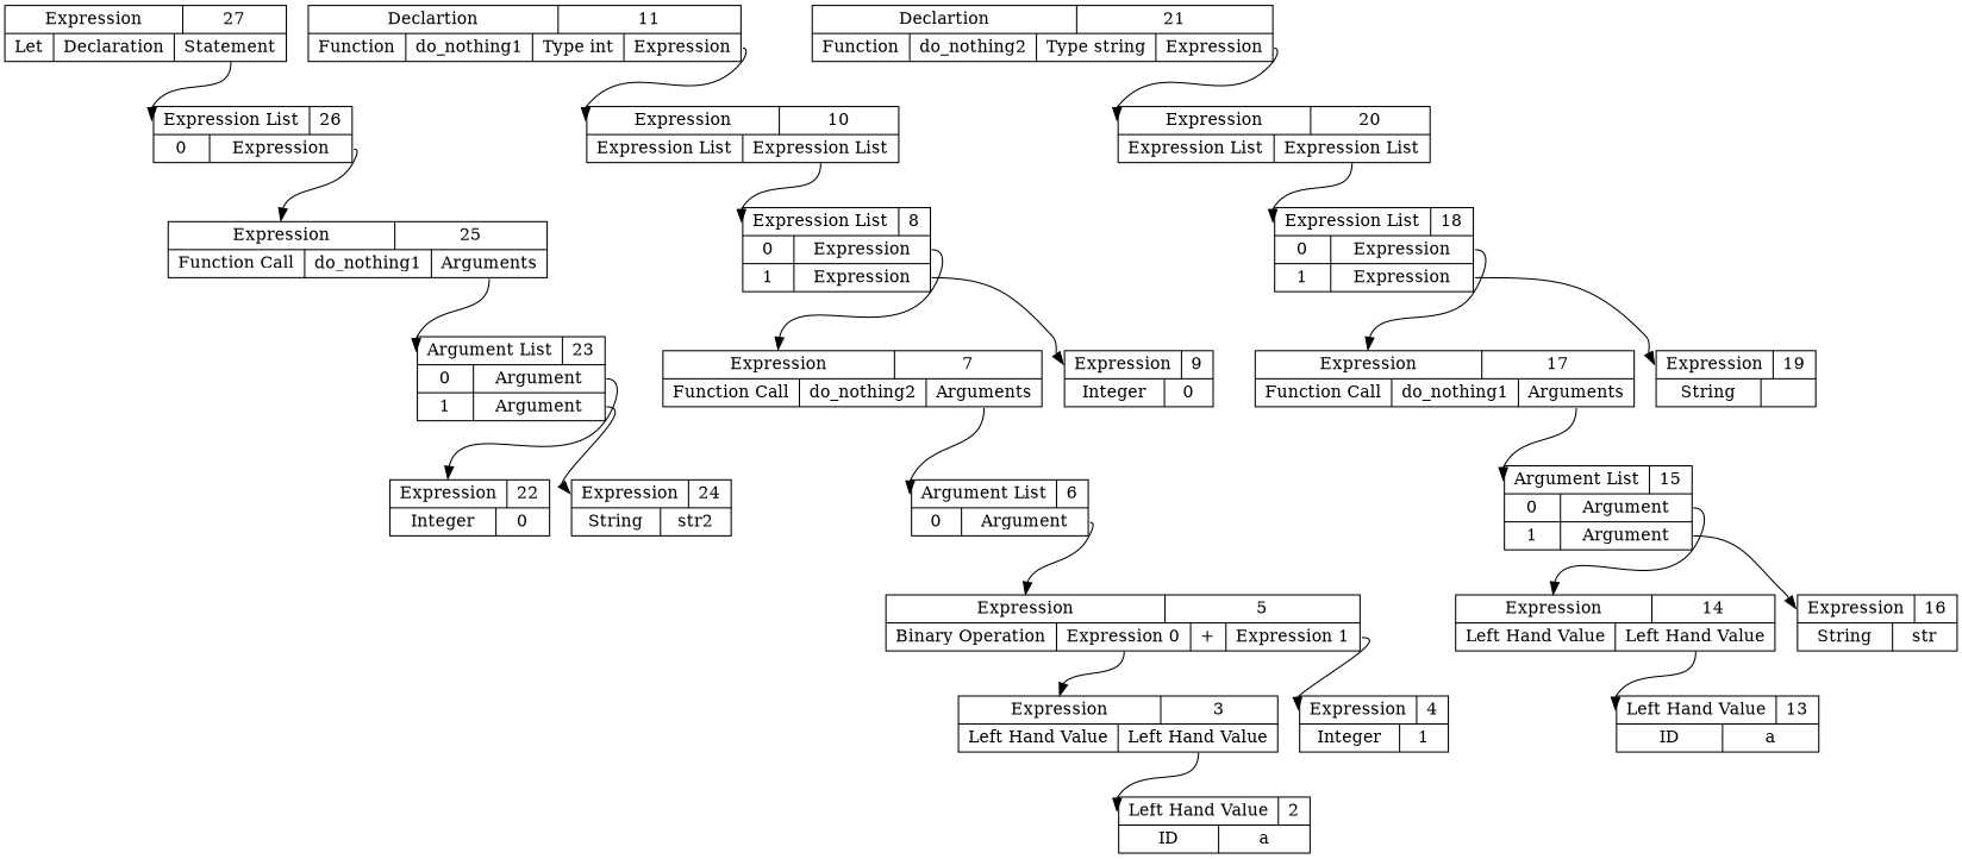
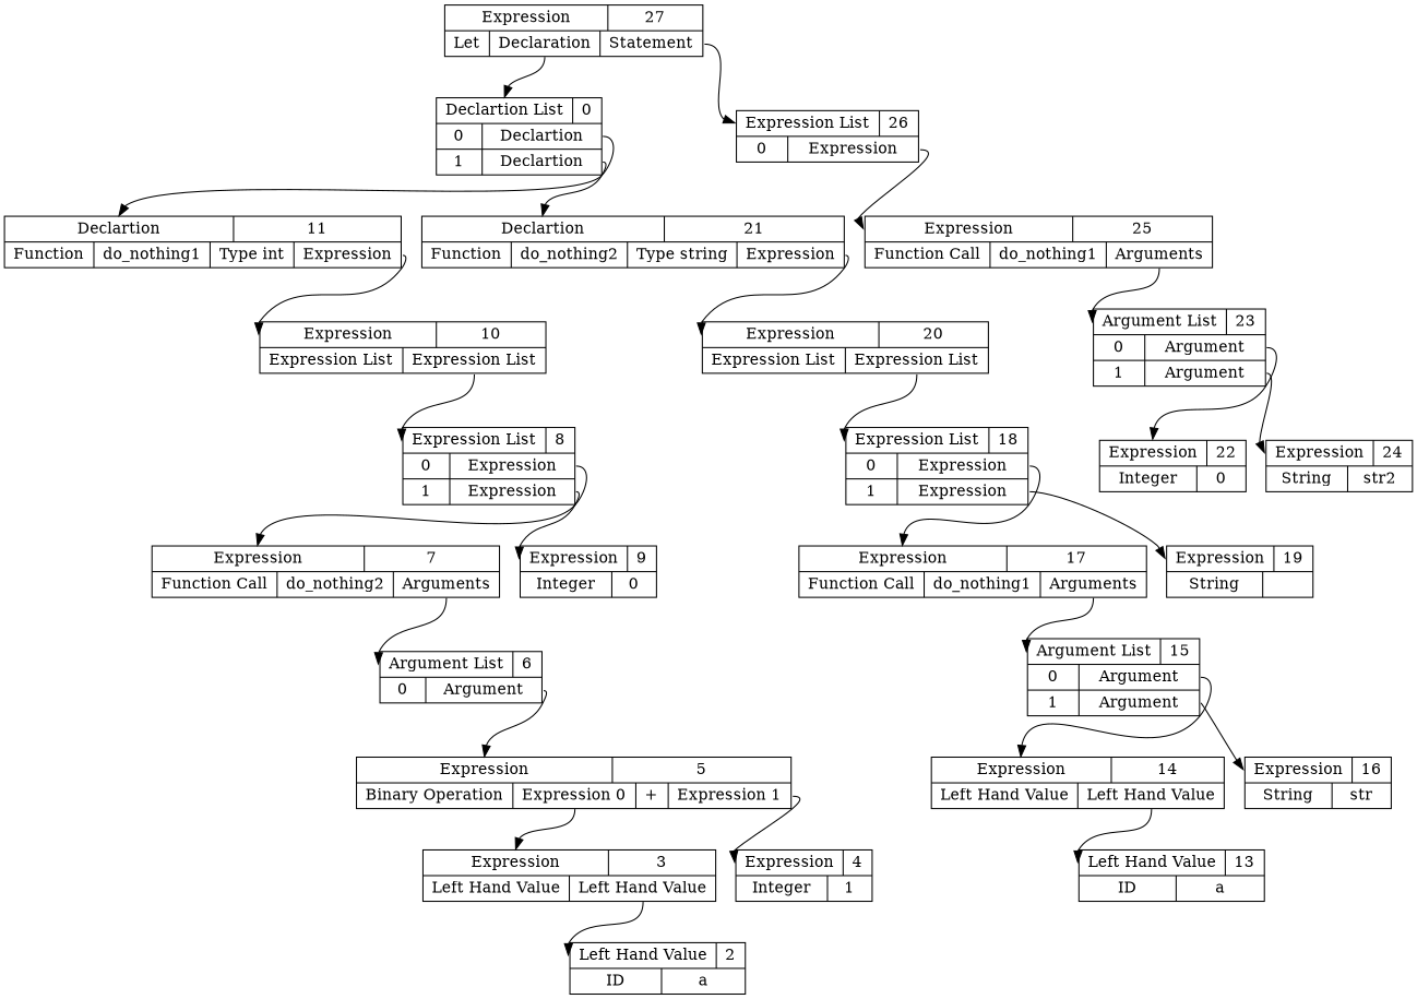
  digraph {
    node [shape=record]
    edge [headport=ptr tailport=pos0]
    n1 [label="{ { <ptr> Expression | 27 } |{ Let | <dec> Declaration | <stmt> Statement } } "]
+   n2 [label="{ { <ptr> Declartion List | 0 } | { 0 | <pos0> Declartion }| { 1 | <pos1> Declartion } }"]
    n3 [label="{ { <ptr> Expression List | 26 } | { 0 | <pos0> Expression } }"]
    n4 [label="{ { <ptr> Declartion | 11 } | {Function | do_nothing1 | Type int | <exp> Expression } }"]
    n5 [label="{ { <ptr> Expression | 10 } |{ Expression List | <explist> Expression List} }"]
    n6 [label="{ { <ptr> Expression List | 8 } | { 0 | <pos0> Expression }| { 1 | <pos1> Expression } }"]
    n7 [label="{ { <ptr> Expression | 7 } |{ Function Call | do_nothing2 | <argpos> Arguments} }"]
    n8 [label="{ { <ptr> Argument List | 6 } | { 0 | <pos0> Argument } }"]
    n9 [label="{ { <ptr> Expression | 5 } |{ Binary Operation | <exp0> Expression 0 | + | <exp1> Expression 1} }"]
    n10 [label="{ { <ptr> Expression | 3 } |{ Left Hand Value | <lval> Left Hand Value} }"]
    n11 [label="{ { <ptr> Expression | 4 } |{ Integer | 1 } }"]
    n12 [label="{ { <ptr> Left Hand Value | 2 } | { ID | a } } "]
    n13 [label="{ { <ptr> Expression | 9 } |{ Integer | 0 } }"]
    n14 [label="{ { <ptr> Declartion | 21 } | {Function | do_nothing2 | Type string | <exp> Expression } }"]
    n15 [label="{ { <ptr> Expression | 20 } |{ Expression List | <explist> Expression List} }"]
    n16 [label="{ { <ptr> Expression List | 18 } | { 0 | <pos0> Expression }| { 1 | <pos1> Expression } }"]
    n17 [label="{ { <ptr> Expression | 17 } |{ Function Call | do_nothing1 | <argpos> Arguments} }"]
    n18 [label="{ { <ptr> Argument List | 15 } | { 0 | <pos0> Argument }| { 1 | <pos1> Argument } }"]
    n19 [label="{ { <ptr> Expression | 14 } |{ Left Hand Value | <lval> Left Hand Value} }"]
    n20 [label="{ { <ptr> Left Hand Value | 13 } | { ID | a } } "]
    n21 [label="{ { <ptr> Expression | 16 } |{ String | str } }"]
    n22 [label="{ { <ptr> Expression | 19 } |{ String |   } }"]
    n23 [label="{ { <ptr> Expression | 25 } |{ Function Call | do_nothing1 | <argpos> Arguments} }"]
    n24 [label="{ { <ptr> Argument List | 23 } | { 0 | <pos0> Argument }| { 1 | <pos1> Argument } }"]
    n25 [label="{ { <ptr> Expression | 22 } |{ Integer | 0 } }"]
    n26 [label="{ { <ptr> Expression | 24 } |{ String | str2 } }"]
+   n1 -> n2 [tailport=dec]
    n1 -> n3 [tailport=stmt]
+   n2 -> n4
+   n2 -> n14 [tailport=pos1]
    n3 -> n23
    n4 -> n5 [tailport=exp]
    n5 -> n6 [tailport=explist]
    n6 -> n7
    n6 -> n13 [tailport=pos1]
    n7 -> n8 [tailport=argpos]
    n8 -> n9
    n9 -> n10 [tailport=exp0]
    n9 -> n11 [tailport=exp1]
    n10 -> n12 [tailport=lval]
    n14 -> n15 [tailport=exp]
    n15 -> n16 [tailport=explist]
    n16 -> n17
    n16 -> n22 [tailport=pos1]
    n17 -> n18 [tailport=argpos]
    n18 -> n19
    n18 -> n21 [tailport=pos1]
    n19 -> n20 [tailport=lval]
    n23 -> n24 [tailport=argpos]
    n24 -> n25
    n24 -> n26 [tailport=pos1]
  }
